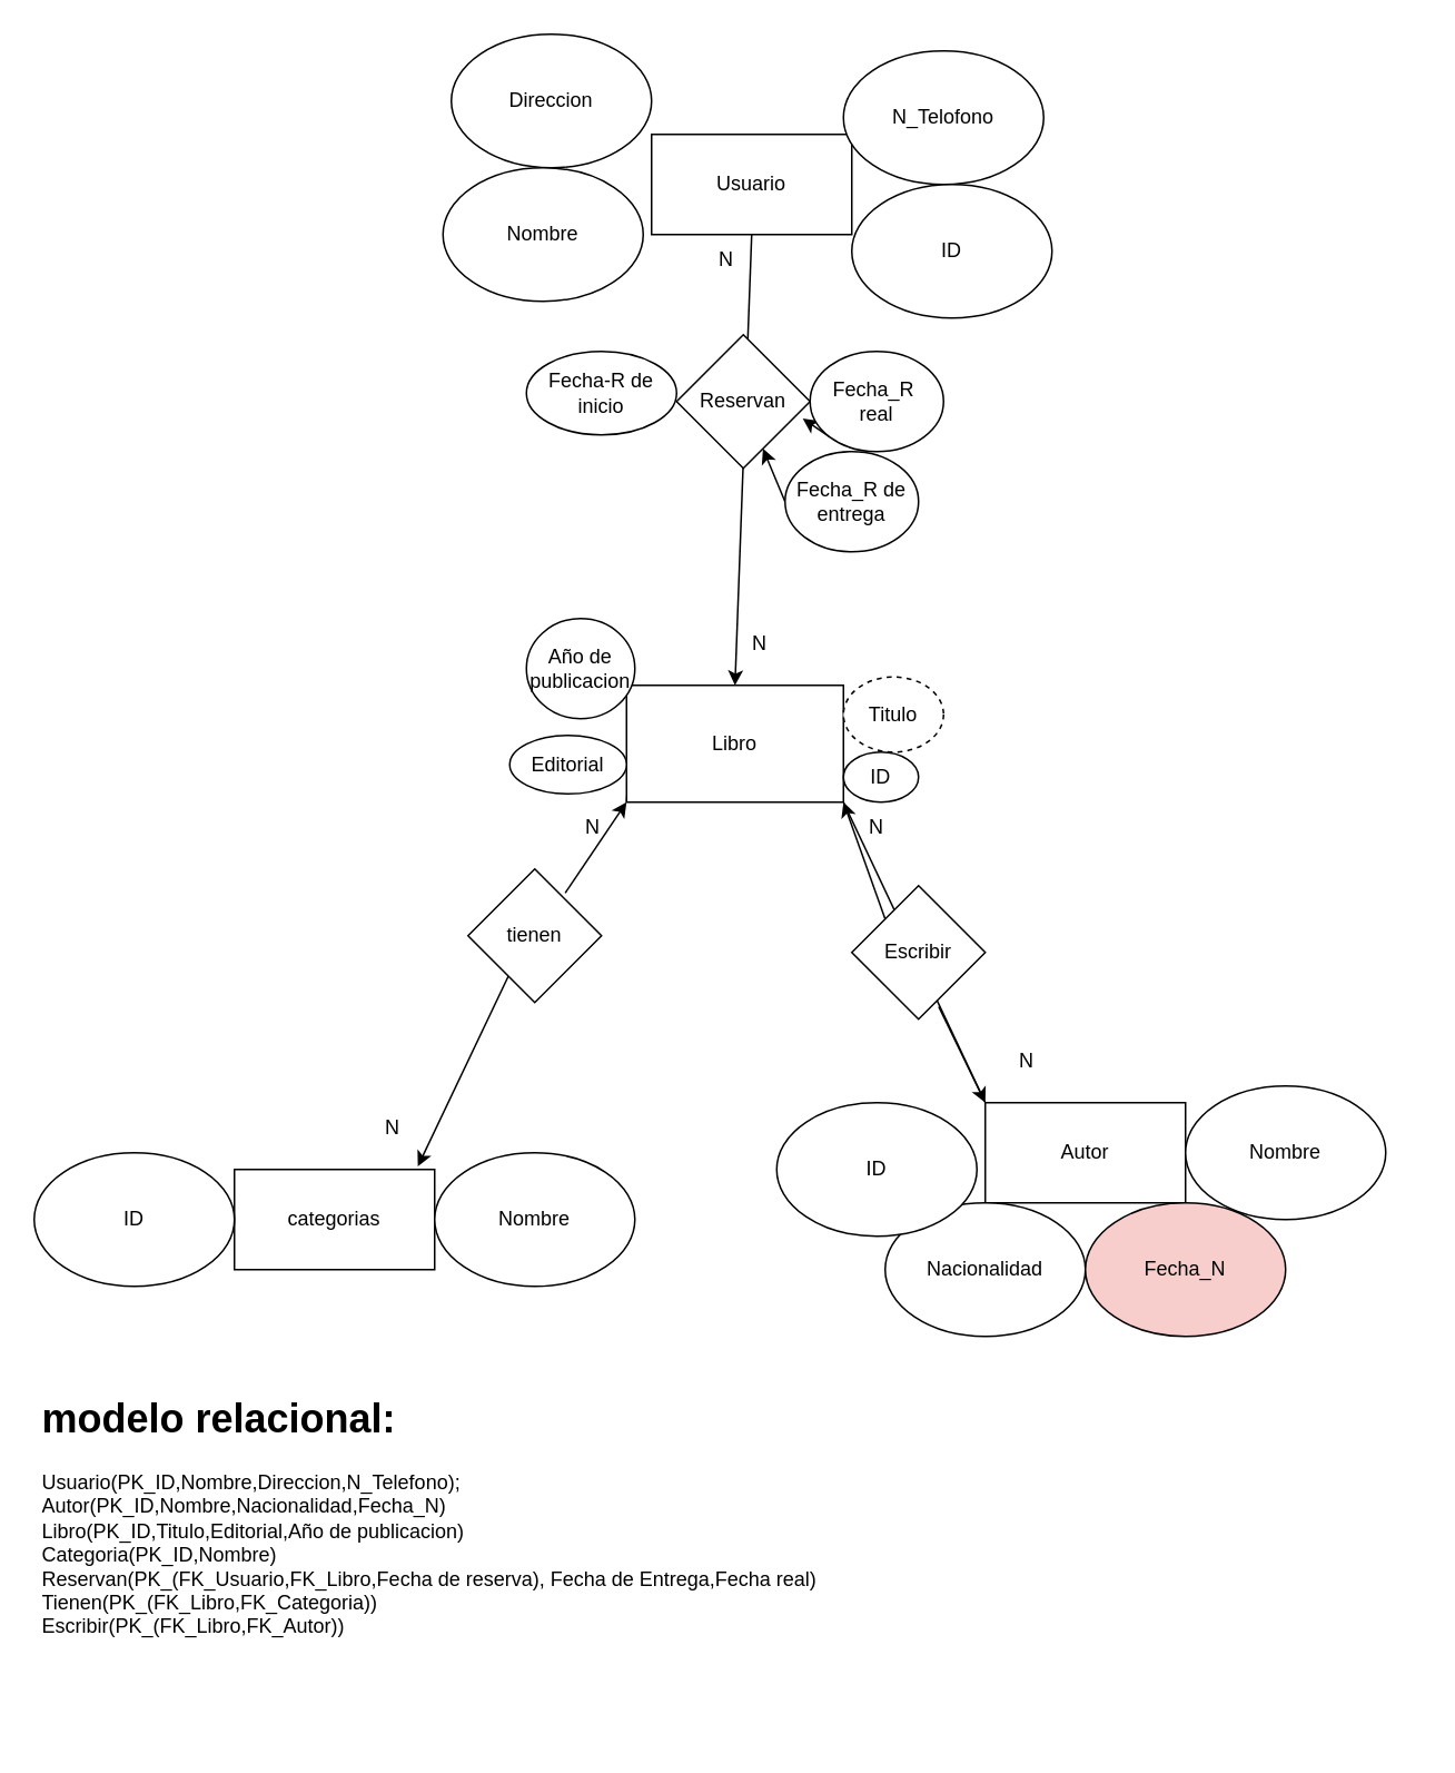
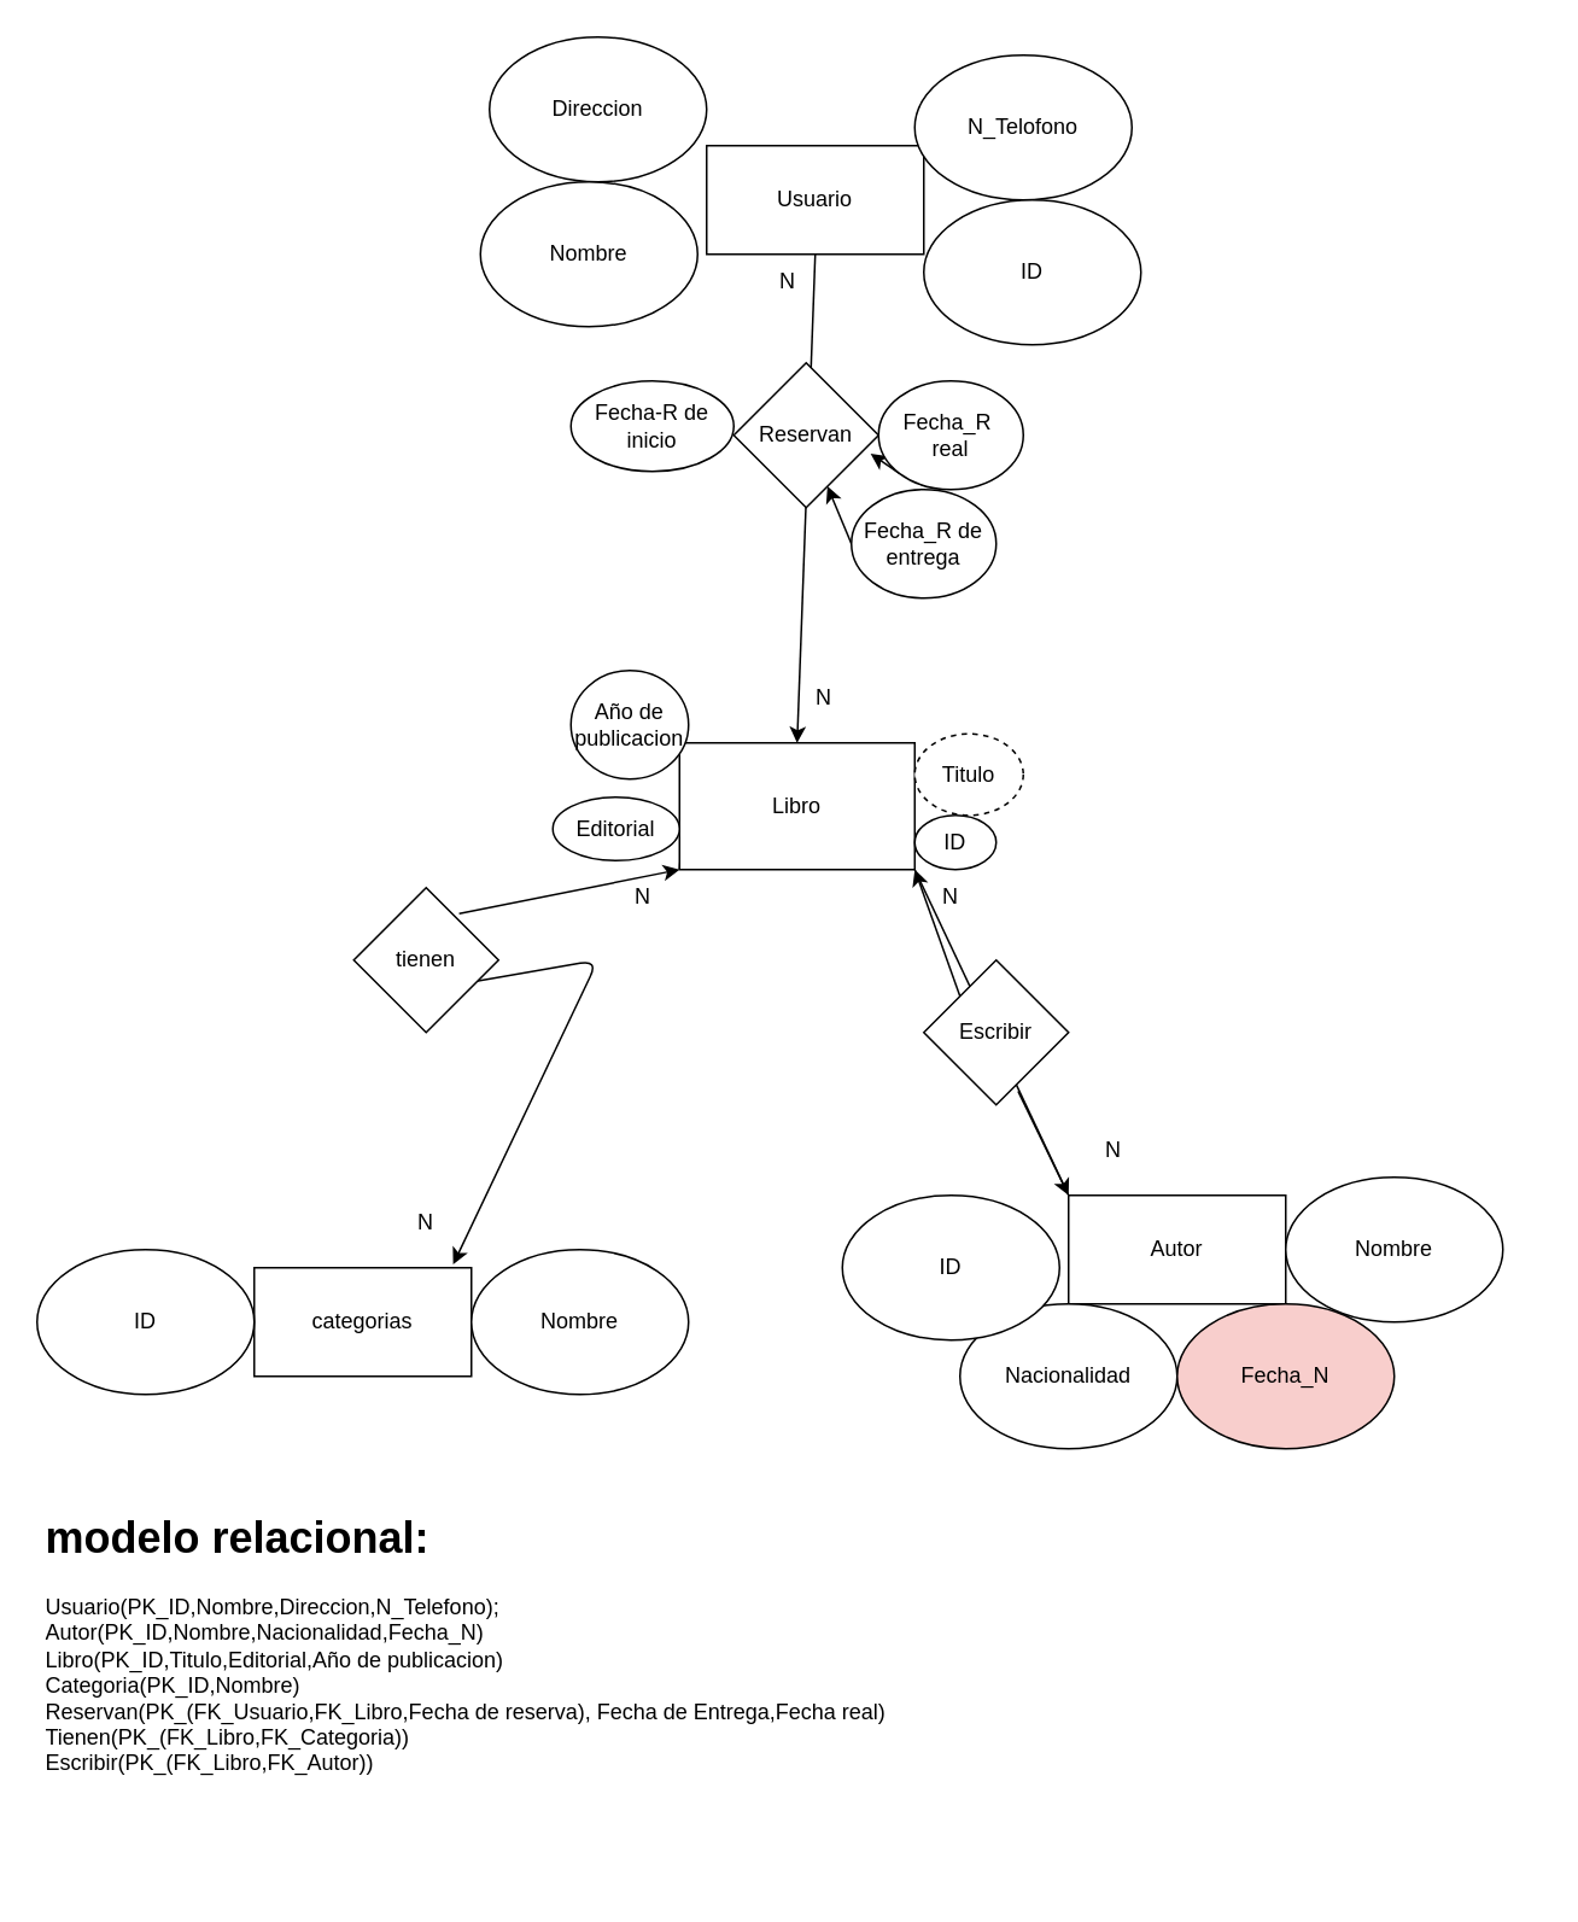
  <mxCell id="0" />
  <mxCell id="1" parent="0" />
  <mxCell id="2" value="Usuario" style="rounded=0;whiteSpace=wrap;html=1;" parent="1" vertex="1"><mxGeometry x="390" y="80" width="120" height="60" as="geometry" /></mxCell>
  <mxCell id="3" style="edgeStyle=none;html=1;exitX=1;exitY=1;exitDx=0;exitDy=0;" parent="1" source="5" edge="1"><mxGeometry relative="1" as="geometry"><mxPoint x="380" y="410" as="targetPoint" /></mxGeometry></mxCell>
  <mxCell id="4" style="edgeStyle=none;html=1;exitX=1;exitY=0;exitDx=0;exitDy=0;entryX=0;entryY=0;entryDx=0;entryDy=0;" parent="1" source="5" target="18" edge="1"><mxGeometry relative="1" as="geometry" /></mxCell>
  <mxCell id="5" value="Libro" style="rounded=0;whiteSpace=wrap;html=1;direction=south;rotation=0;" parent="1" vertex="1"><mxGeometry x="375" y="410" width="130" height="70" as="geometry" /></mxCell>
  <mxCell id="6" value="categorias" style="rounded=0;whiteSpace=wrap;html=1;" parent="1" vertex="1"><mxGeometry x="140" y="700" width="120" height="60" as="geometry" /></mxCell>
  <mxCell id="7" value="" style="endArrow=classic;html=1;entryX=0;entryY=0.5;entryDx=0;entryDy=0;exitX=0.5;exitY=1;exitDx=0;exitDy=0;" parent="1" source="2" target="5" edge="1"><mxGeometry width="50" height="50" relative="1" as="geometry"><mxPoint x="450" y="150" as="sourcePoint" /><mxPoint x="490" y="280" as="targetPoint" /></mxGeometry></mxCell>
  <mxCell id="8" value="Reservan" style="rhombus;whiteSpace=wrap;html=1;" parent="1" vertex="1"><mxGeometry x="405" y="200" width="80" height="80" as="geometry" /></mxCell>
  <mxCell id="9" value="Direccion" style="ellipse;whiteSpace=wrap;html=1;" parent="1" vertex="1"><mxGeometry x="270" y="20" width="120" height="80" as="geometry" /></mxCell>
  <mxCell id="10" value="Nombre" style="ellipse;whiteSpace=wrap;html=1;" parent="1" vertex="1"><mxGeometry x="265" y="100" width="120" height="80" as="geometry" /></mxCell>
  <mxCell id="11" value="N_Telofono" style="ellipse;whiteSpace=wrap;html=1;" parent="1" vertex="1"><mxGeometry x="505" y="30" width="120" height="80" as="geometry" /></mxCell>
  <mxCell id="12" value="ID" style="ellipse;whiteSpace=wrap;html=1;" parent="1" vertex="1"><mxGeometry x="510" y="110" width="120" height="80" as="geometry" /></mxCell>
  <mxCell id="13" value="Editorial" style="ellipse;whiteSpace=wrap;html=1;" parent="1" vertex="1"><mxGeometry x="305" y="440" width="70" height="35" as="geometry" /></mxCell>
  <mxCell id="14" value="Año de publicacion" style="ellipse;whiteSpace=wrap;html=1;" parent="1" vertex="1"><mxGeometry x="315" y="370" width="65" height="60" as="geometry" /></mxCell>
  <mxCell id="15" value="Titulo" style="ellipse;whiteSpace=wrap;html=1;dashed=1;" parent="1" vertex="1"><mxGeometry x="505" y="405" width="60" height="45" as="geometry" /></mxCell>
  <mxCell id="16" value="ID" style="ellipse;whiteSpace=wrap;html=1;" parent="1" vertex="1"><mxGeometry x="505" y="450" width="45" height="30" as="geometry" /></mxCell>
  <mxCell id="17" style="edgeStyle=none;html=1;exitX=0;exitY=0;exitDx=0;exitDy=0;entryX=1;entryY=0;entryDx=0;entryDy=0;startArrow=none;" parent="1" source="36" target="5" edge="1"><mxGeometry relative="1" as="geometry"><mxPoint x="510" y="410" as="targetPoint" /></mxGeometry></mxCell>
  <mxCell id="18" value="Autor" style="rounded=0;whiteSpace=wrap;html=1;" parent="1" vertex="1"><mxGeometry x="590" y="660" width="120" height="60" as="geometry" /></mxCell>
  <mxCell id="19" value="ID" style="ellipse;whiteSpace=wrap;html=1;" parent="1" vertex="1"><mxGeometry y="690" width="120" height="80" as="geometry" x="20" /></mxCell>
  <mxCell id="20" value="Nombre" style="ellipse;whiteSpace=wrap;html=1;" parent="1" vertex="1"><mxGeometry x="260" y="690" width="120" height="80" as="geometry" /></mxCell>
  <mxCell id="21" value="Nacionalidad" style="ellipse;whiteSpace=wrap;html=1;" parent="1" vertex="1"><mxGeometry x="530" y="720" width="120" height="80" as="geometry" /></mxCell>
  <mxCell id="22" value="ID" style="ellipse;whiteSpace=wrap;html=1;" parent="1" vertex="1"><mxGeometry x="465" y="660" width="120" height="80" as="geometry" /></mxCell>
  <mxCell id="23" value="Nombre" style="ellipse;whiteSpace=wrap;html=1;" parent="1" vertex="1"><mxGeometry x="710" y="650" width="120" height="80" as="geometry" /></mxCell>
  <mxCell id="24" value="Fecha_N" style="ellipse;whiteSpace=wrap;html=1;fillColor=#f8cecc;" parent="1" vertex="1"><mxGeometry x="650" y="720" width="120" height="80" as="geometry" /></mxCell>
  <mxCell id="25" value="N" style="text;html=1;strokeColor=none;fillColor=none;align=center;verticalAlign=middle;whiteSpace=wrap;rounded=0;" parent="1" vertex="1"><mxGeometry x="325" y="480" width="60" height="30" as="geometry" /></mxCell>
  <mxCell id="26" value="N" style="text;html=1;strokeColor=none;fillColor=none;align=center;verticalAlign=middle;whiteSpace=wrap;rounded=0;" parent="1" vertex="1"><mxGeometry x="205" y="660" width="60" height="30" as="geometry" /></mxCell>
  <mxCell id="27" value="" style="endArrow=classic;startArrow=none;html=1;entryX=1;entryY=1;entryDx=0;entryDy=0;exitX=0.728;exitY=0.18;exitDx=0;exitDy=0;exitPerimeter=0;" parent="1" source="29" target="5" edge="1"><mxGeometry width="50" height="50" relative="1" as="geometry"><mxPoint x="560" y="560" as="sourcePoint" /><mxPoint x="610" y="510" as="targetPoint" /><Array as="points" /></mxGeometry></mxCell>
  <mxCell id="28" value="" style="endArrow=none;startArrow=classic;html=1;entryX=0;entryY=1;entryDx=0;entryDy=0;exitX=0.916;exitY=-0.031;exitDx=0;exitDy=0;exitPerimeter=0;" parent="1" source="6" target="29" edge="1"><mxGeometry width="50" height="50" relative="1" as="geometry"><mxPoint x="299.92" y="618.14" as="sourcePoint" /><mxPoint x="380" y="410" as="targetPoint" /><Array as="points"><mxPoint x="330" y="530" /></Array></mxGeometry></mxCell>
- <mxCell id="29" value="tienen" style="rhombus;whiteSpace=wrap;html=1;" parent="1" vertex="1"><mxGeometry x="280" y="520" width="80" height="80" as="geometry" /></mxCell>
+ <mxCell id="29" value="tienen" style="rhombus;whiteSpace=wrap;html=1;" parent="1" vertex="1"><mxGeometry x="195" y="490" width="80" height="80" as="geometry" /></mxCell>
  <mxCell id="30" value="N" style="text;html=1;strokeColor=none;fillColor=none;align=center;verticalAlign=middle;whiteSpace=wrap;rounded=0;" parent="1" vertex="1"><mxGeometry x="405" y="140" width="60" height="30" as="geometry" /></mxCell>
  <mxCell id="31" value="N" style="text;html=1;strokeColor=none;fillColor=none;align=center;verticalAlign=middle;whiteSpace=wrap;rounded=0;" parent="1" vertex="1"><mxGeometry x="425" y="370" width="60" height="30" as="geometry" /></mxCell>
  <mxCell id="32" value="Fecha-R de inicio" style="ellipse;whiteSpace=wrap;html=1;" parent="1" vertex="1"><mxGeometry x="315" y="210" width="90" height="50" as="geometry" /></mxCell>
  <mxCell id="33" value="N" style="text;html=1;strokeColor=none;fillColor=none;align=center;verticalAlign=middle;whiteSpace=wrap;rounded=0;" parent="1" vertex="1"><mxGeometry x="495" y="480" width="60" height="30" as="geometry" /></mxCell>
  <mxCell id="34" value="N" style="text;html=1;strokeColor=none;fillColor=none;align=center;verticalAlign=middle;whiteSpace=wrap;rounded=0;" parent="1" vertex="1"><mxGeometry x="585" y="620" width="60" height="30" as="geometry" /></mxCell>
  <mxCell id="35" value="" style="edgeStyle=none;html=1;exitX=0;exitY=0;exitDx=0;exitDy=0;entryX=0.651;entryY=0.906;entryDx=0;entryDy=0;endArrow=none;entryPerimeter=0;" parent="1" source="18" target="36" edge="1"><mxGeometry relative="1" as="geometry"><mxPoint x="505" y="480" as="targetPoint" /><mxPoint x="590" y="660" as="sourcePoint" /></mxGeometry></mxCell>
  <mxCell id="36" value="Escribir" style="rhombus;whiteSpace=wrap;html=1;" parent="1" vertex="1"><mxGeometry x="510" y="530" width="80" height="80" as="geometry" /></mxCell>
  <mxCell id="37" style="edgeStyle=none;html=1;exitX=0;exitY=1;exitDx=0;exitDy=0;entryX=0.945;entryY=0.628;entryDx=0;entryDy=0;entryPerimeter=0;" parent="1" source="38" target="8" edge="1"><mxGeometry relative="1" as="geometry" /></mxCell>
  <mxCell id="38" value="Fecha_R&amp;nbsp;&lt;br&gt;real" style="ellipse;whiteSpace=wrap;html=1;" parent="1" vertex="1"><mxGeometry x="485" y="210" width="80" height="60" as="geometry" /></mxCell>
  <mxCell id="39" style="edgeStyle=none;html=1;exitX=0;exitY=0.5;exitDx=0;exitDy=0;" parent="1" source="40" target="8" edge="1"><mxGeometry relative="1" as="geometry" /></mxCell>
  <mxCell id="40" value="Fecha_R de entrega" style="ellipse;whiteSpace=wrap;html=1;" parent="1" vertex="1"><mxGeometry x="470" y="270" width="80" height="60" as="geometry" /></mxCell>
  <mxCell id="41" value="&lt;h1&gt;modelo relacional:&lt;/h1&gt;&lt;div&gt;Usuario(PK_ID,Nombre,Direccion,N_Telefono);&lt;/div&gt;&lt;div&gt;Autor(PK_ID,Nombre,Nacionalidad,Fecha_N)&lt;/div&gt;&lt;div&gt;Libro(PK_ID,Titulo,Editorial,Año de publicacion)&lt;/div&gt;&lt;div&gt;Categoria(PK_ID,Nombre)&lt;/div&gt;&lt;div&gt;Reservan(PK_(FK_Usuario,FK_Libro,Fecha de reserva), Fecha de Entrega,Fecha real)&lt;/div&gt;&lt;div&gt;&lt;span style=&quot;background-color: initial;&quot;&gt;Tienen(PK_(FK_Libro,FK_Categoria))&lt;/span&gt;&lt;/div&gt;&lt;div&gt;Escribir(PK_(FK_Libro,FK_Autor))&lt;/div&gt;" style="text;html=1;strokeColor=none;fillColor=none;spacing=5;spacingTop=-20;whiteSpace=wrap;overflow=hidden;rounded=0;" parent="1" vertex="1"><mxGeometry y="830" width="830" height="210" as="geometry" x="20" /></mxCell>
